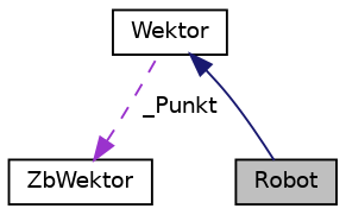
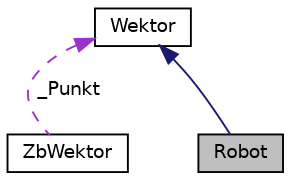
  digraph {
    node [color=black fillcolor=white fontname=Helvetica fontsize=10 shape=record style=filled]
    edge [dir=back fontname=Helvetica fontsize=10 labelfontname=Helvetica labelfontsize=10]
    n1 [fillcolor=grey75 fontcolor=black height=0.2 label=Robot width=0.4]
    n2 [height=0.2 label=ZbWektor width=0.4]
    n3 [height=0.2 label=Wektor width=0.4]
    n3 -> n1 [color=midnightblue style=solid]
-   n2 -> n3 [color=darkorchid3 label=" _Punkt" style=dashed]
+   n3 -> n2 [color=darkorchid3 label=" _Punkt" style=dashed]
  }
